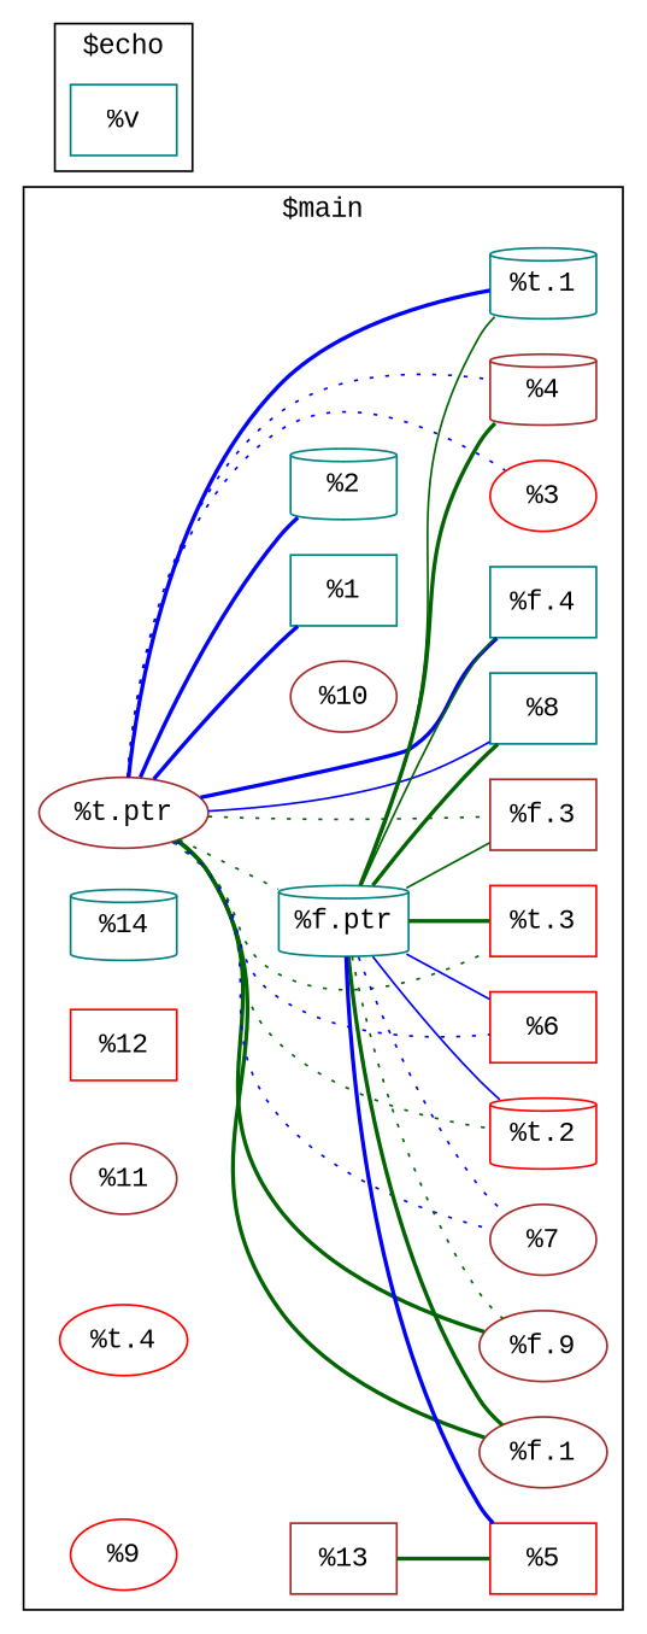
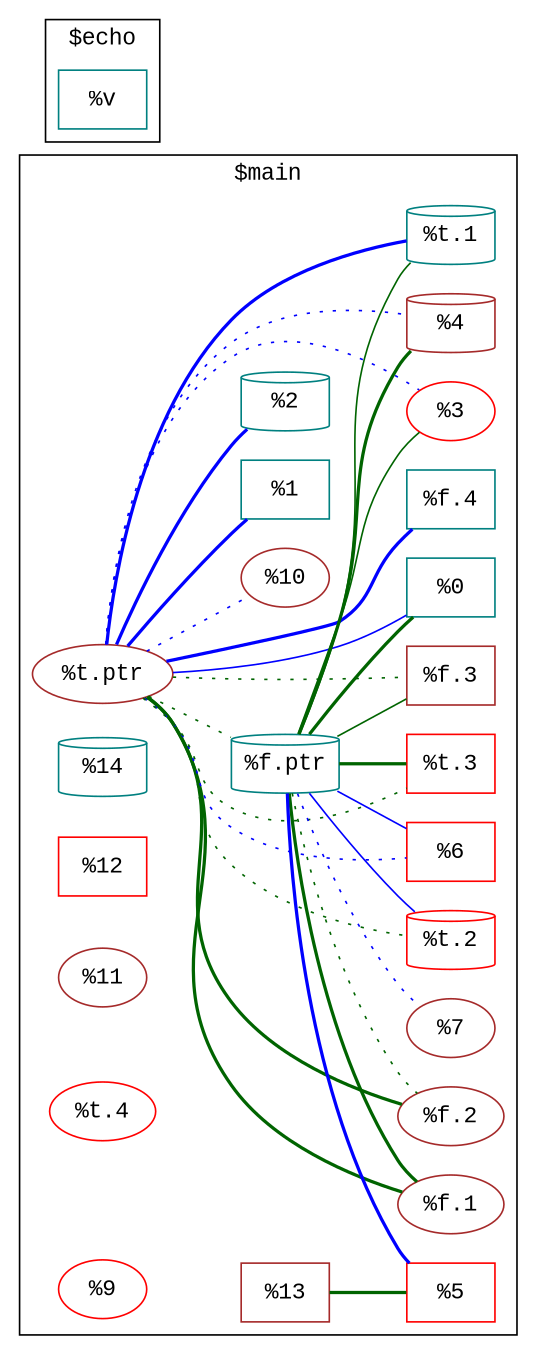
  graph {
    fontname="Liberation Mono"
    rankdir=LR
    node [color=brown fontname="Liberation Mono" shape=box]
    edge [color=darkgreen fontname="Liberation Mono" style=bold]
    n1 [label="%t.ptr" shape=ellipse]
    n2 [color=teal label="%1"]
    n3 [color=teal label="%2" shape=cylinder]
    n4 [color=teal label="%f.ptr" shape=cylinder]
    n5 [color=red label="%3" shape=ellipse]
    n6 [label="%4" shape=cylinder]
    n7 [color=teal label="%t.1" shape=cylinder]
    n8 [label="%f.1" shape=ellipse]
    n9 [color=red label="%5"]
-   n10 [label="%f.9" shape=ellipse]
+   n10 [label="%f.2" shape=ellipse]
    n11 [label="%7" shape=ellipse]
    n12 [color=red label="%t.2" shape=cylinder]
    n13 [color=red label="%6"]
    n14 [color=red label="%t.3"]
    n15 [label="%f.3"]
-   n16 [color=teal label="%8"]
+   n16 [color=teal label="%0"]
    n17 [color=teal label="%f.4"]
    n18 [label="%13"]
    n19 [color=teal label="%14" shape=cylinder]
    n20 [color=red label="%12"]
    n21 [label="%10" shape=ellipse]
    n22 [label="%11" shape=ellipse]
    n23 [color=red label="%t.4" shape=ellipse]
    n24 [color=red label="%9" shape=ellipse]
    n25 [color=teal label="%v"]
    subgraph cluster_1 {
      label="$main"
      n1
      n2
      n3
      n4
      n5
      n6
      n7
      n8
      n9
      n10
      n11
      n12
      n13
      n14
      n15
      n16
      n17
      n18
      n19
      n20
      n21
      n22
      n23
      n24
    }
    subgraph cluster_2 {
      label="$echo"
      n25
    }
    n1 -- n2 [color=blue]
    n1 -- n3 [color=blue]
    n1 -- n4 [style=dotted]
    n1 -- n5 [color=blue style=dotted]
    n1 -- n6 [color=blue style=dotted]
    n1 -- n7 [color=blue]
    n1 -- n8
    n1 -- n10
-   n1 -- n11 [color=blue style=dotted]
+   n1 -- n21 [color=blue style=dotted]
    n1 -- n12 [style=dotted]
    n1 -- n13 [color=blue style=dotted]
    n1 -- n14 [style=dotted]
    n1 -- n15 [style=dotted]
    n1 -- n16 [color=blue style=solid]
    n1 -- n17 [color=blue]
-   n4 -- n17 [style=solid]
+   n4 -- n5 [style=solid]
    n4 -- n6
    n4 -- n7 [style=solid]
    n4 -- n8
    n4 -- n9 [color=blue]
    n4 -- n10 [style=dotted]
    n4 -- n11 [color=blue style=dotted]
    n4 -- n12 [color=blue style=solid]
    n4 -- n13 [color=blue style=solid]
    n4 -- n14
    n4 -- n15 [style=solid]
    n4 -- n16
    n18 -- n9
  }
